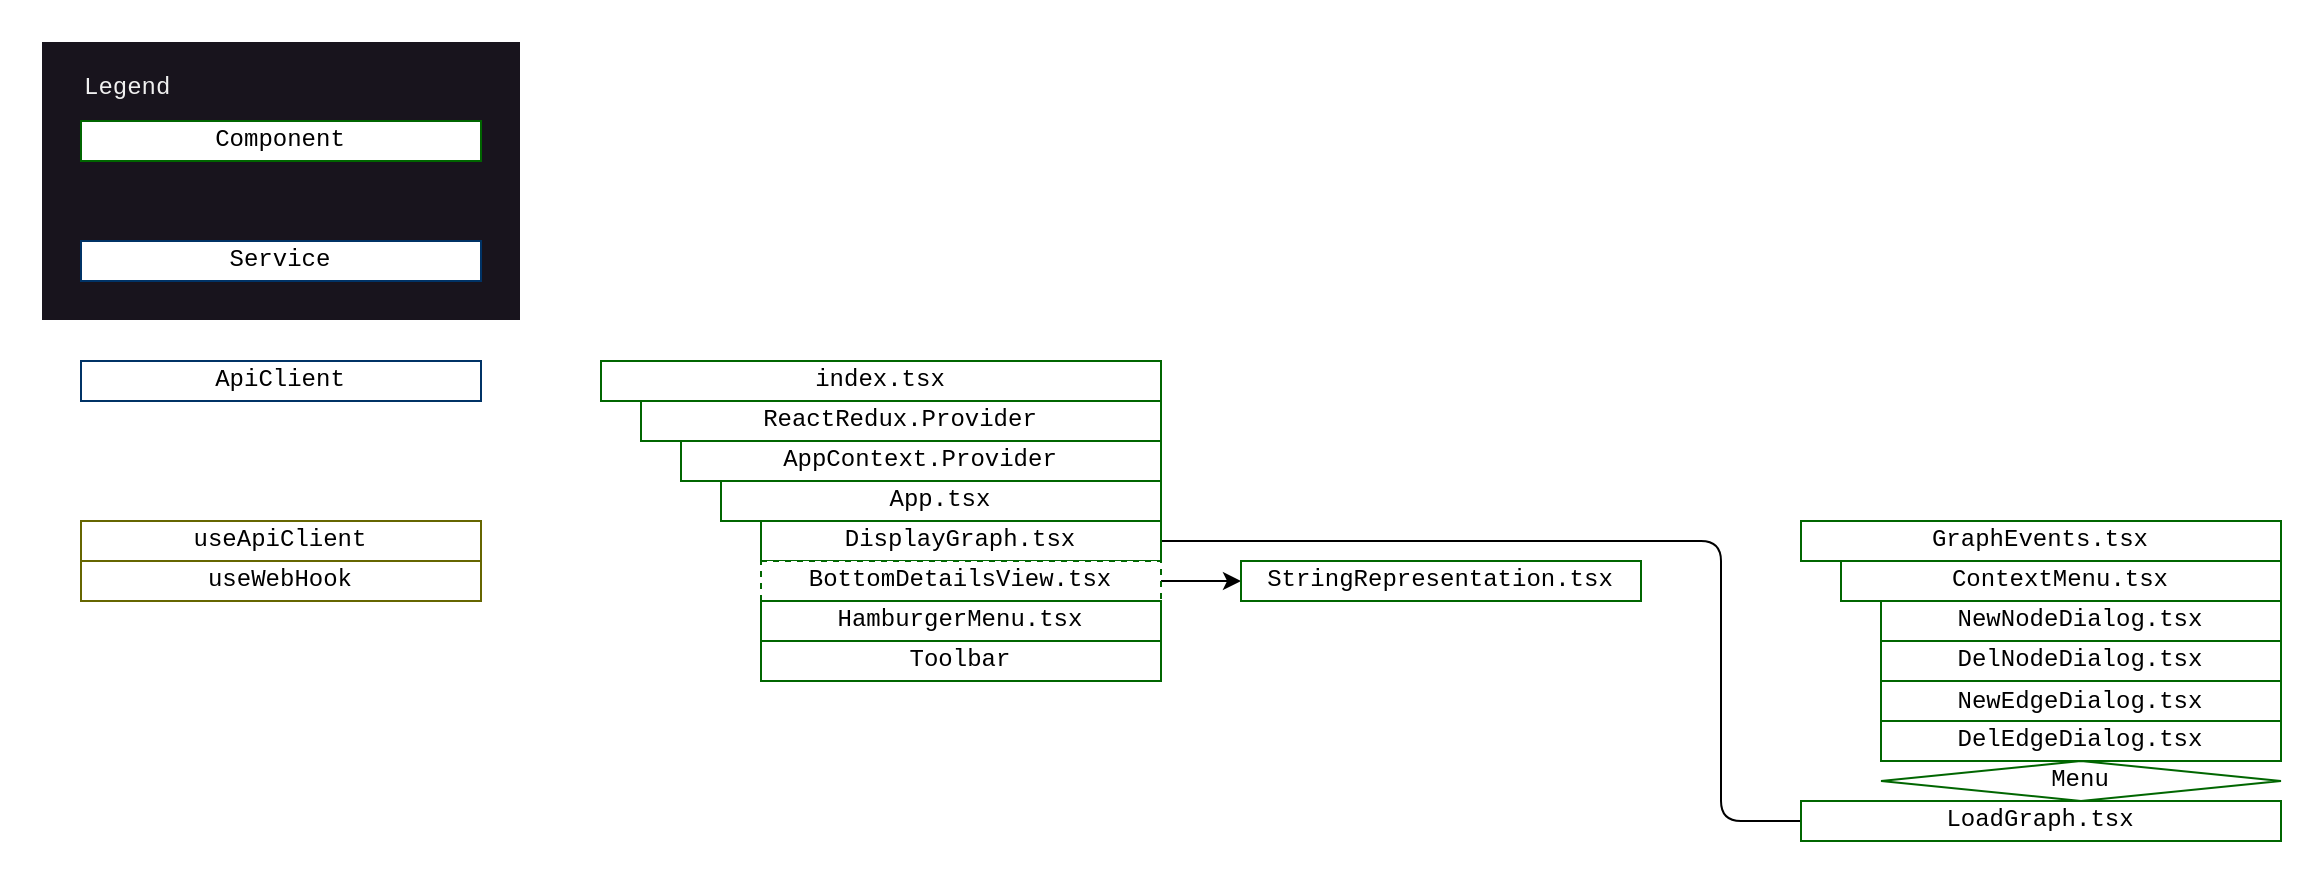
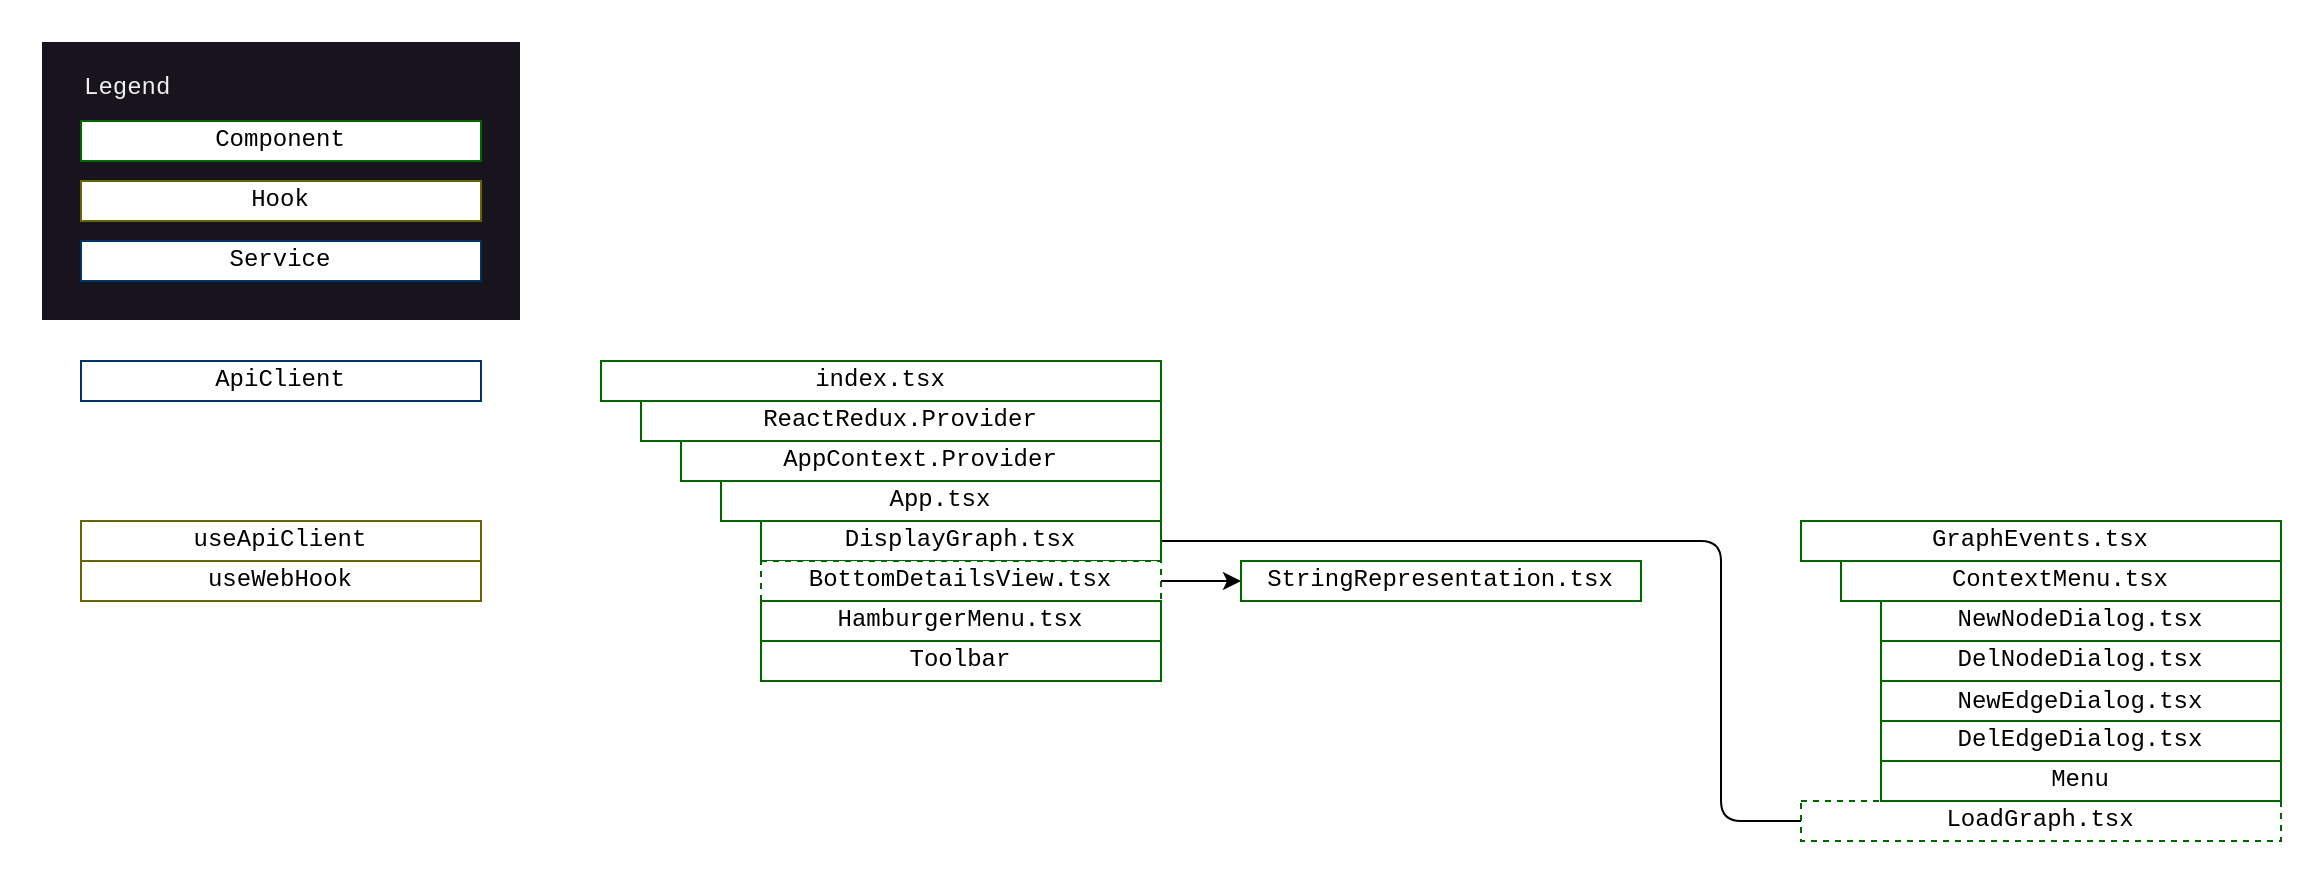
  <mxCell id="0" />
  <mxCell id="1" parent="0" />
  <mxCell id="2" value="" style="whiteSpace=wrap;html=1;strokeColor=#FFFFFF;fontFamily=Courier New;fillColor=#18141D;" vertex="1" parent="1"><mxGeometry x="20" y="20" width="240" height="140" as="geometry" /></mxCell>
  <mxCell id="3" value="index.tsx" style="whiteSpace=wrap;html=1;fontFamily=Courier New;strokeColor=#006600;" vertex="1" parent="1"><mxGeometry x="300" y="180" width="280" height="20" as="geometry" /></mxCell>
  <mxCell id="4" value="ReactRedux.Provider" style="whiteSpace=wrap;html=1;fontFamily=Courier New;strokeColor=#006600;" vertex="1" parent="1"><mxGeometry x="320" y="200" width="260" height="20" as="geometry" /></mxCell>
  <mxCell id="5" value="AppContext.Provider" style="whiteSpace=wrap;html=1;fontFamily=Courier New;strokeColor=#006600;" vertex="1" parent="1"><mxGeometry x="340" y="220" width="240" height="20" as="geometry" /></mxCell>
  <mxCell id="6" value="App.tsx" style="whiteSpace=wrap;html=1;fontFamily=Courier New;strokeColor=#006600;" vertex="1" parent="1"><mxGeometry x="360" y="240" width="220" height="20" as="geometry" /></mxCell>
  <mxCell id="7" style="edgeStyle=orthogonalEdgeStyle;html=1;entryX=0;entryY=0.5;entryDx=0;entryDy=0;fontFamily=Courier New;endArrow=none;" edge="1" parent="1" source="8" target="14"><mxGeometry relative="1" as="geometry"><Array as="points"><mxPoint x="860" y="270" /><mxPoint x="860" y="410" /></Array></mxGeometry></mxCell>
  <mxCell id="8" value="DisplayGraph.tsx" style="whiteSpace=wrap;html=1;fontFamily=Courier New;strokeColor=#006600;" vertex="1" parent="1"><mxGeometry x="380" y="260" width="200" height="20" as="geometry" /></mxCell>
  <mxCell id="9" style="edgeStyle=none;html=1;entryX=0;entryY=0.5;entryDx=0;entryDy=0;fontFamily=Courier New;" edge="1" parent="1" source="10" target="21"><mxGeometry relative="1" as="geometry" /></mxCell>
  <mxCell id="10" value="BottomDetailsView.tsx" style="whiteSpace=wrap;html=1;fontFamily=Courier New;strokeColor=#006600;dashed=1;" vertex="1" parent="1"><mxGeometry x="380" y="280" width="200" height="20" as="geometry" /></mxCell>
  <mxCell id="11" value="HamburgerMenu.tsx" style="whiteSpace=wrap;html=1;fontFamily=Courier New;strokeColor=#006600;" vertex="1" parent="1"><mxGeometry x="380" y="300" width="200" height="20" as="geometry" /></mxCell>
  <mxCell id="12" value="Toolbar" style="whiteSpace=wrap;html=1;fontFamily=Courier New;strokeColor=#006600;" vertex="1" parent="1"><mxGeometry x="380" y="320" width="200" height="20" as="geometry" /></mxCell>
  <mxCell id="13" value="GraphEvents.tsx" style="whiteSpace=wrap;html=1;fontFamily=Courier New;strokeColor=#006600;" vertex="1" parent="1"><mxGeometry x="900" y="260" width="240" height="20" as="geometry" /></mxCell>
- <mxCell id="14" value="LoadGraph.tsx" style="whiteSpace=wrap;html=1;fontFamily=Courier New;strokeColor=#006600;" vertex="1" parent="1"><mxGeometry x="900" y="400" width="240" height="20" as="geometry" /></mxCell>
+ <mxCell id="14" value="LoadGraph.tsx" style="whiteSpace=wrap;html=1;fontFamily=Courier New;strokeColor=#006600;dashed=1;" vertex="1" parent="1"><mxGeometry x="900" y="400" width="240" height="20" as="geometry" /></mxCell>
  <mxCell id="15" value="ContextMenu.tsx" style="whiteSpace=wrap;html=1;fontFamily=Courier New;strokeColor=#006600;" vertex="1" parent="1"><mxGeometry x="920" y="280" width="220" height="20" as="geometry" /></mxCell>
  <mxCell id="16" value="NewNodeDialog.tsx" style="whiteSpace=wrap;html=1;fontFamily=Courier New;strokeColor=#006600;" vertex="1" parent="1"><mxGeometry x="940" y="300" width="200" height="20" as="geometry" /></mxCell>
  <mxCell id="17" value="DelNodeDialog.tsx" style="whiteSpace=wrap;html=1;fontFamily=Courier New;strokeColor=#006600;" vertex="1" parent="1"><mxGeometry x="940" y="320" width="200" height="20" as="geometry" /></mxCell>
  <mxCell id="18" value="&lt;font face=&quot;Courier New&quot;&gt;NewEdgeDialog.tsx&lt;/font&gt;" style="whiteSpace=wrap;html=1;strokeColor=#006600;" vertex="1" parent="1"><mxGeometry x="940" y="340" width="200" height="20" as="geometry" /></mxCell>
  <mxCell id="19" value="DelEdgeDialog.tsx" style="whiteSpace=wrap;html=1;fontFamily=Courier New;strokeColor=#006600;" vertex="1" parent="1"><mxGeometry x="940" y="360" width="200" height="20" as="geometry" /></mxCell>
- <mxCell id="20" value="Menu" style="rhombus;whiteSpace=wrap;html=1;fontFamily=Courier New;strokeColor=#006600;" vertex="1" parent="1"><mxGeometry x="940" y="380" width="200" height="20" as="geometry" /></mxCell>
+ <mxCell id="20" value="Menu" style="whiteSpace=wrap;html=1;fontFamily=Courier New;strokeColor=#006600;" vertex="1" parent="1"><mxGeometry x="940" y="380" width="200" height="20" as="geometry" /></mxCell>
  <mxCell id="21" value="StringRepresentation.tsx" style="whiteSpace=wrap;html=1;fontFamily=Courier New;strokeColor=#006600;" vertex="1" parent="1"><mxGeometry x="620" y="280" width="200" height="20" as="geometry" /></mxCell>
  <mxCell id="22" value="Component" style="whiteSpace=wrap;html=1;fontFamily=Courier New;strokeColor=#006600;" vertex="1" parent="1"><mxGeometry x="40" width="200" height="20" as="geometry" y="60" /></mxCell>
  <mxCell id="23" value="&lt;span style=&quot;color: rgb(240, 240, 240); font-family: &amp;quot;Courier New&amp;quot;; font-size: 12px; font-style: normal; font-variant-ligatures: normal; font-variant-caps: normal; font-weight: 400; letter-spacing: normal; orphans: 2; text-indent: 0px; text-transform: none; widows: 2; word-spacing: 0px; -webkit-text-stroke-width: 0px; background-color: rgb(24, 20, 29); text-decoration-thickness: initial; text-decoration-style: initial; text-decoration-color: initial; float: none; display: inline !important;&quot;&gt;Legend&lt;/span&gt;" style="text;whiteSpace=wrap;html=1;fontFamily=Courier New;align=left;" vertex="1" parent="1"><mxGeometry x="40" y="30" width="220" height="20" as="geometry" /></mxCell>
  <mxCell id="24" value="useApiClient" style="whiteSpace=wrap;html=1;fontFamily=Courier New;strokeColor=#666600;" vertex="1" parent="1"><mxGeometry x="40" y="260" width="200" height="20" as="geometry" /></mxCell>
  <mxCell id="25" value="useWebHook" style="whiteSpace=wrap;html=1;fontFamily=Courier New;strokeColor=#666600;" vertex="1" parent="1"><mxGeometry x="40" y="280" width="200" height="20" as="geometry" /></mxCell>
+ <mxCell id="26" value="Hook" style="whiteSpace=wrap;html=1;fontFamily=Courier New;strokeColor=#666600;" vertex="1" parent="1"><mxGeometry x="40" y="90" width="200" height="20" as="geometry" /></mxCell>
  <mxCell id="27" value="ApiClient" style="whiteSpace=wrap;html=1;fontFamily=Courier New;strokeColor=#003366;" vertex="1" parent="1"><mxGeometry x="40" y="180" width="200" height="20" as="geometry" /></mxCell>
  <mxCell id="28" value="Service" style="whiteSpace=wrap;html=1;fontFamily=Courier New;strokeColor=#003366;" vertex="1" parent="1"><mxGeometry x="40" y="120" width="200" height="20" as="geometry" /></mxCell>
